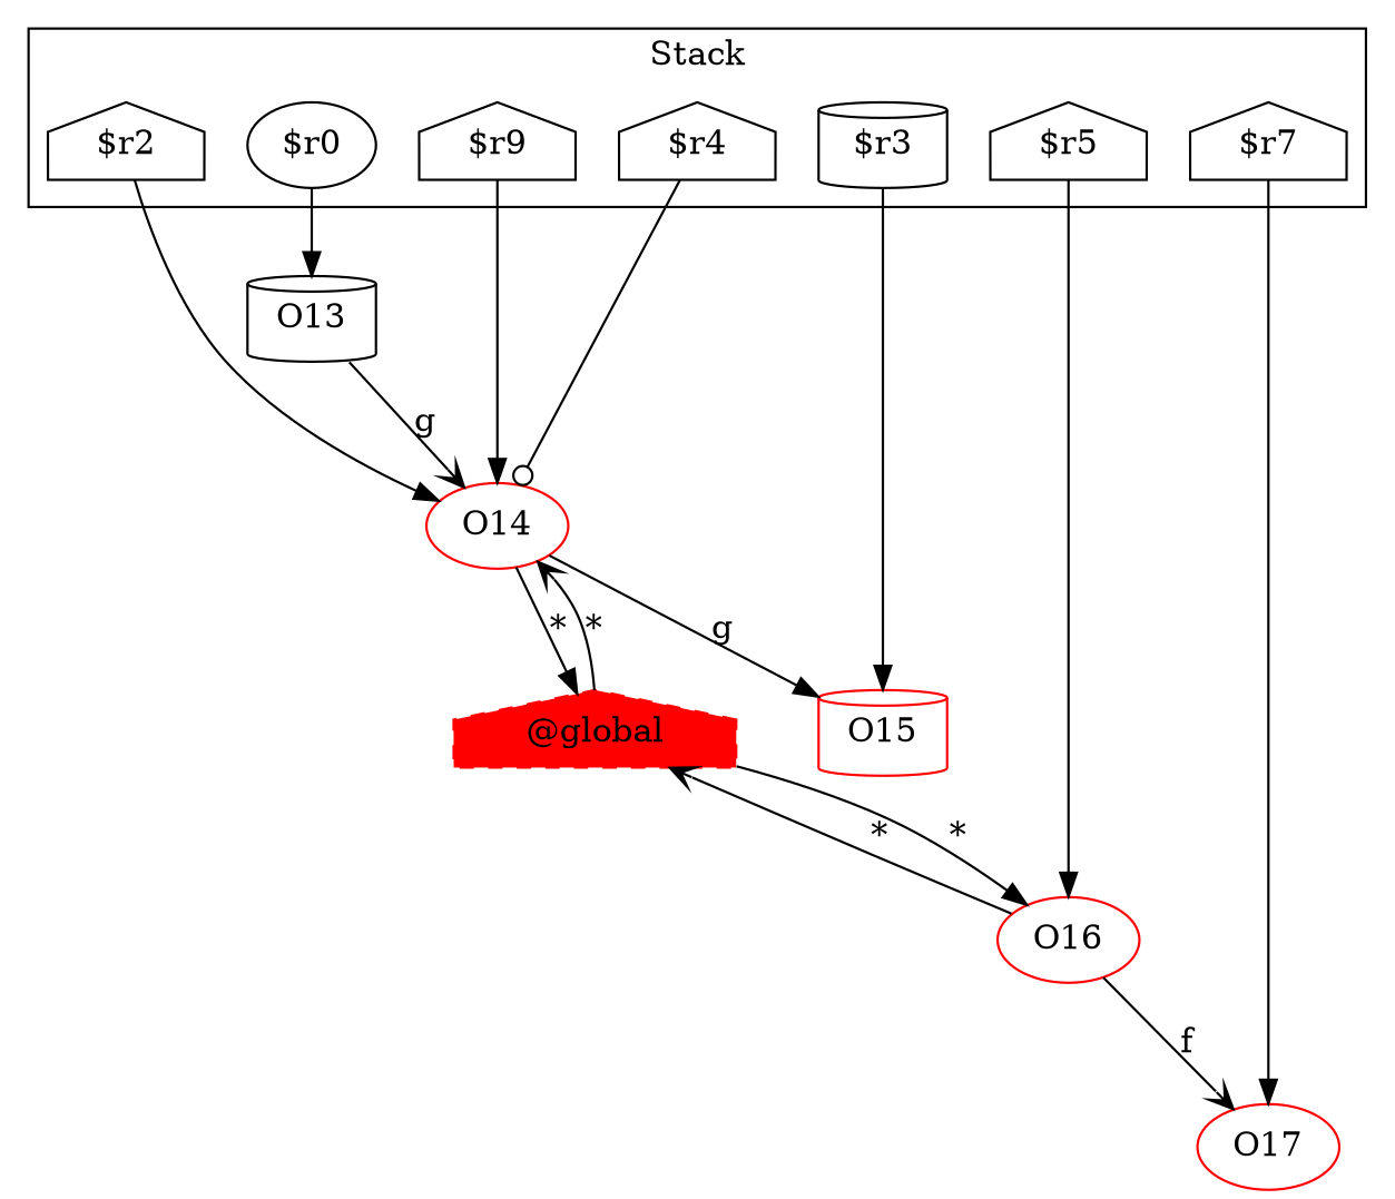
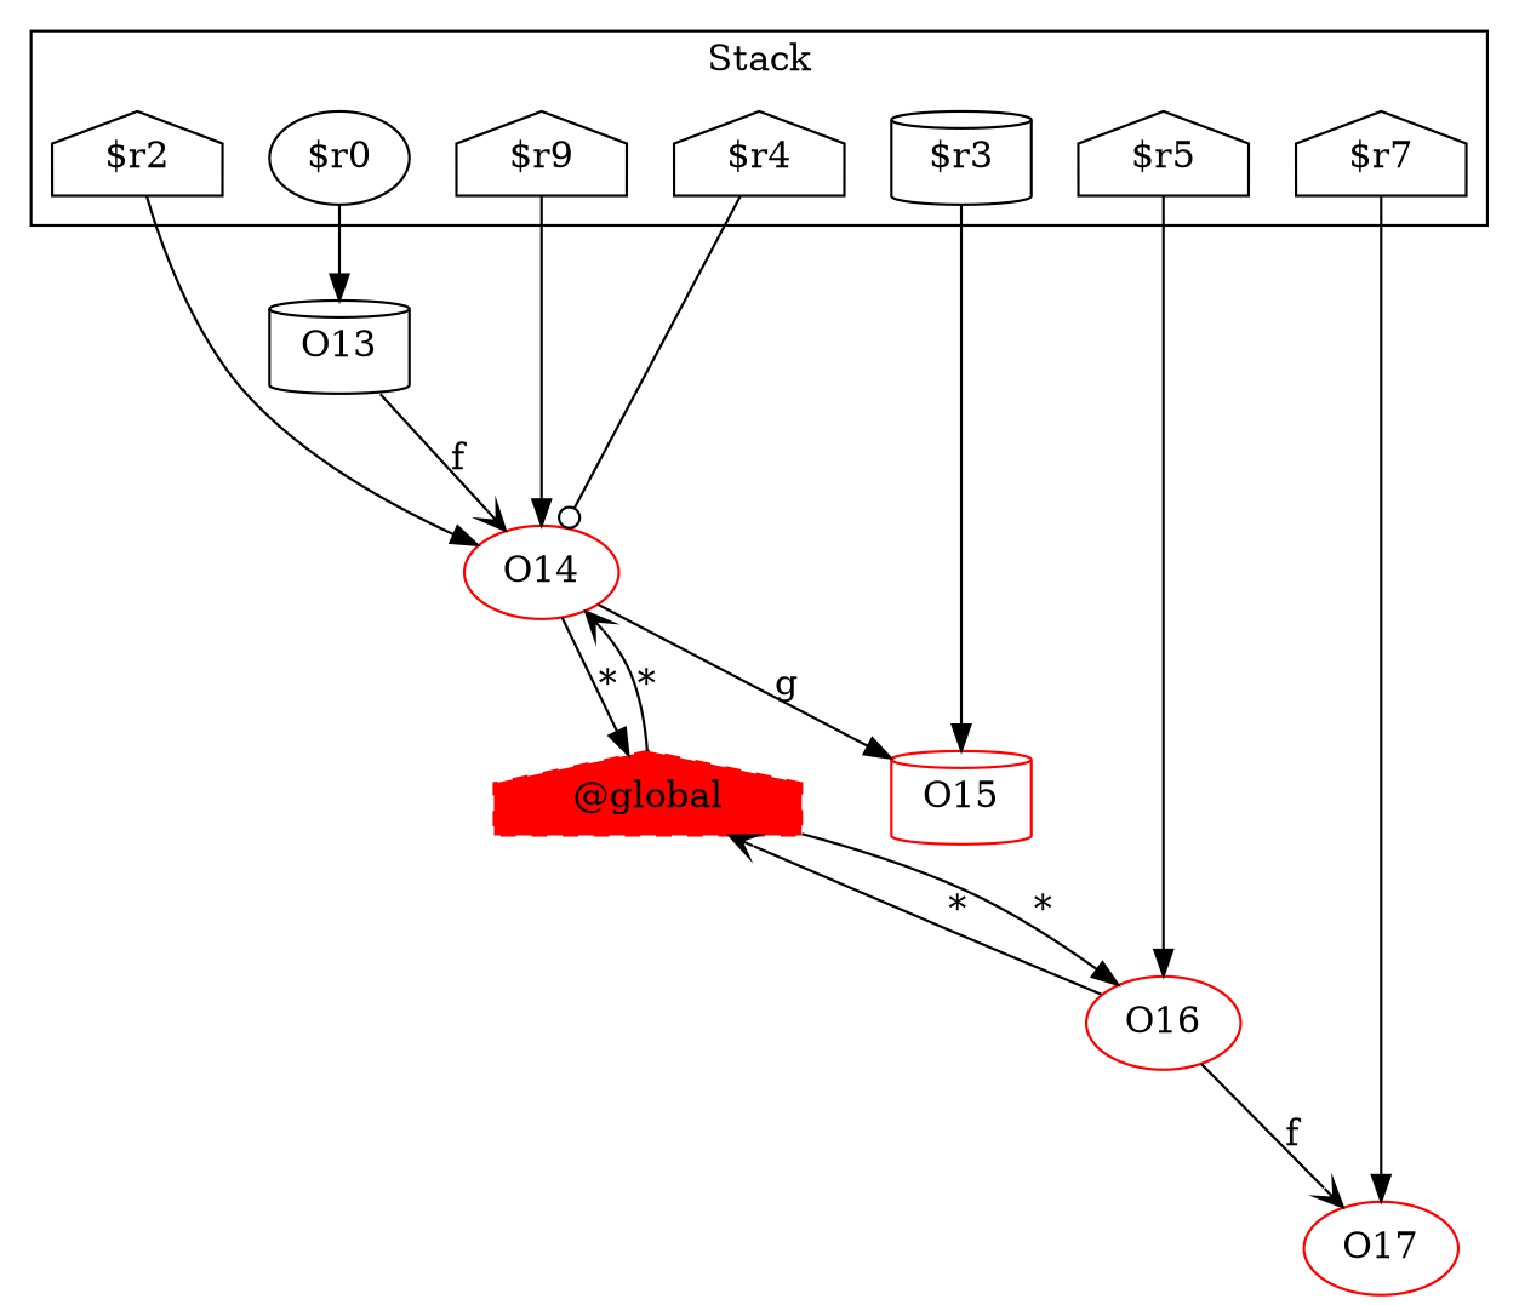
  digraph {
    rankDir=LR
    node [shape=house]
    edge [arrowhead=normal]
    "$r2"
    "$r0" [shape=ellipse]
    "$r9"
    "$r7"
    "$r5"
    "$r3" [shape=cylinder]
    "$r4"
    O14 [color=red shape=ellipse]
    O13 [shape=cylinder]
    O17 [color=red shape=ellipse]
    O16 [color=red shape=ellipse]
    O15 [color=red shape=cylinder]
    "@global" [color=red style="filled,dashed"]
    subgraph cluster_1 {
      label=Stack
      "$r2"
      "$r0"
      "$r9"
      "$r7"
      "$r5"
      "$r3"
      "$r4"
    }
    "$r2" -> O14
    "$r0" -> O13
    "$r9" -> O14
    "$r7" -> O17
    "$r5" -> O16
    "$r3" -> O15
    "$r4" -> O14 [arrowhead=odot]
    O14 -> O15 [label=g weight=0.2]
    O14 -> "@global" [label="*" weight=0.2]
-   O13 -> O14 [arrowhead=vee label=g weight=0.2]
+   O13 -> O14 [arrowhead=vee label=f weight=0.2]
    O16 -> O17 [arrowhead=vee label=f weight=0.2]
    O16 -> "@global" [arrowhead=vee label="*" weight=0.2]
    "@global" -> O14 [arrowhead=vee label="*" weight=0.2]
    "@global" -> O16 [label="*" weight=0.2]
  }
